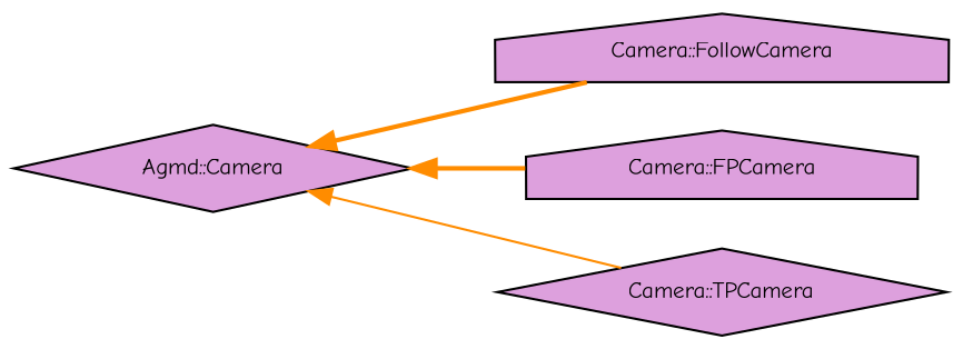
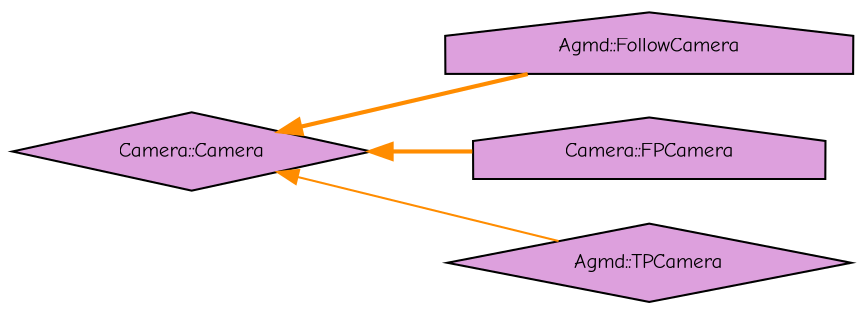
  digraph {
    fontname="Comic Neue"
    rankdir=LR
    node [color=black fillcolor=plum fontname="Comic Neue" fontsize=10 shape=diamond style=filled]
    edge [color=darkorange dir=back fontname="Comic Neue" fontsize=10 labelfontname=Helvetica labelfontsize=10 style=bold]
-   n1 [height=0.2 label="Agmd::Camera" width=0.4]
-   n2 [height=0.2 label="Camera::FollowCamera" shape=house width=0.4]
+   n1 [height=0.2 label="Camera::Camera" width=0.4]
+   n2 [height=0.2 label="Agmd::FollowCamera" shape=house width=0.4]
    n3 [height=0.2 label="Camera::FPCamera" shape=house width=0.4]
-   n4 [height=0.2 label="Camera::TPCamera" width=0.4]
+   n4 [height=0.2 label="Agmd::TPCamera" width=0.4]
    n1 -> n2
    n1 -> n3
    n1 -> n4 [style=solid]
  }
